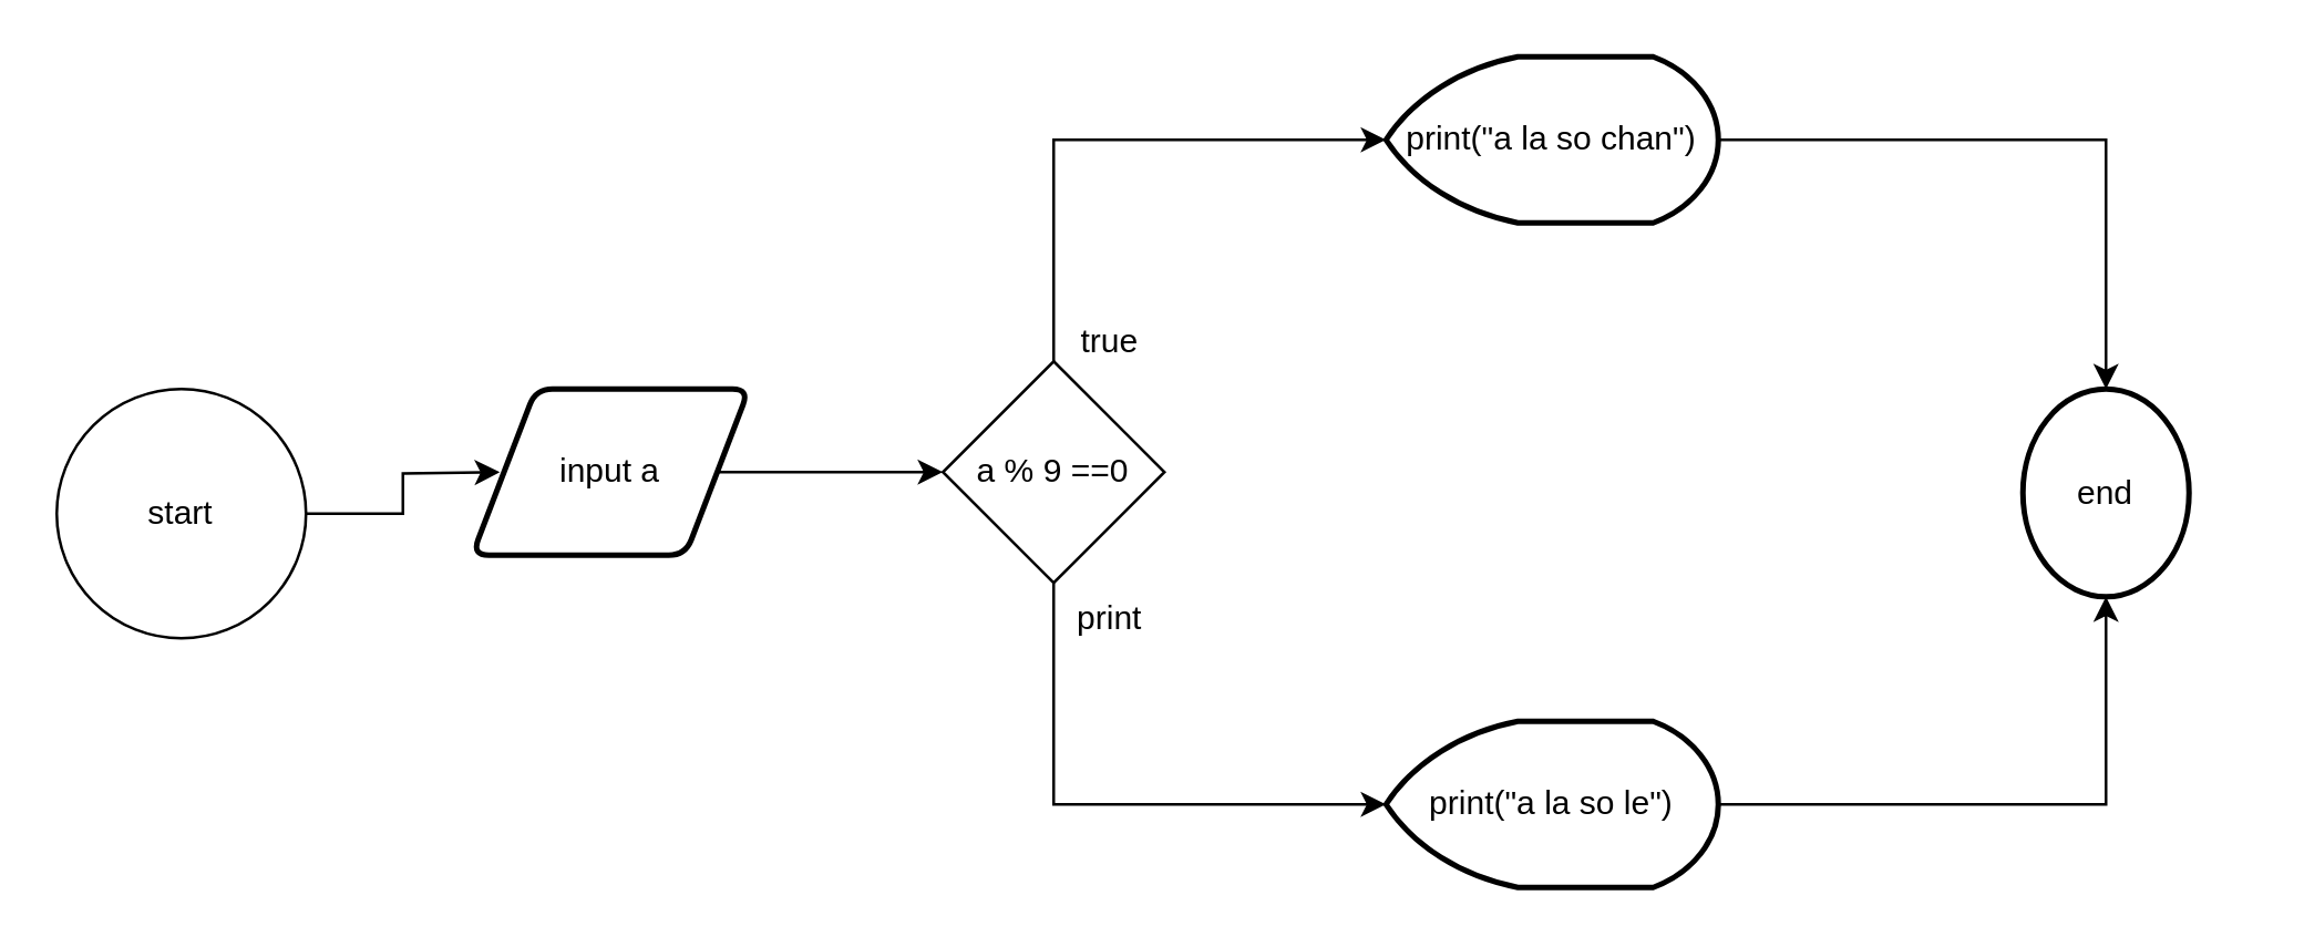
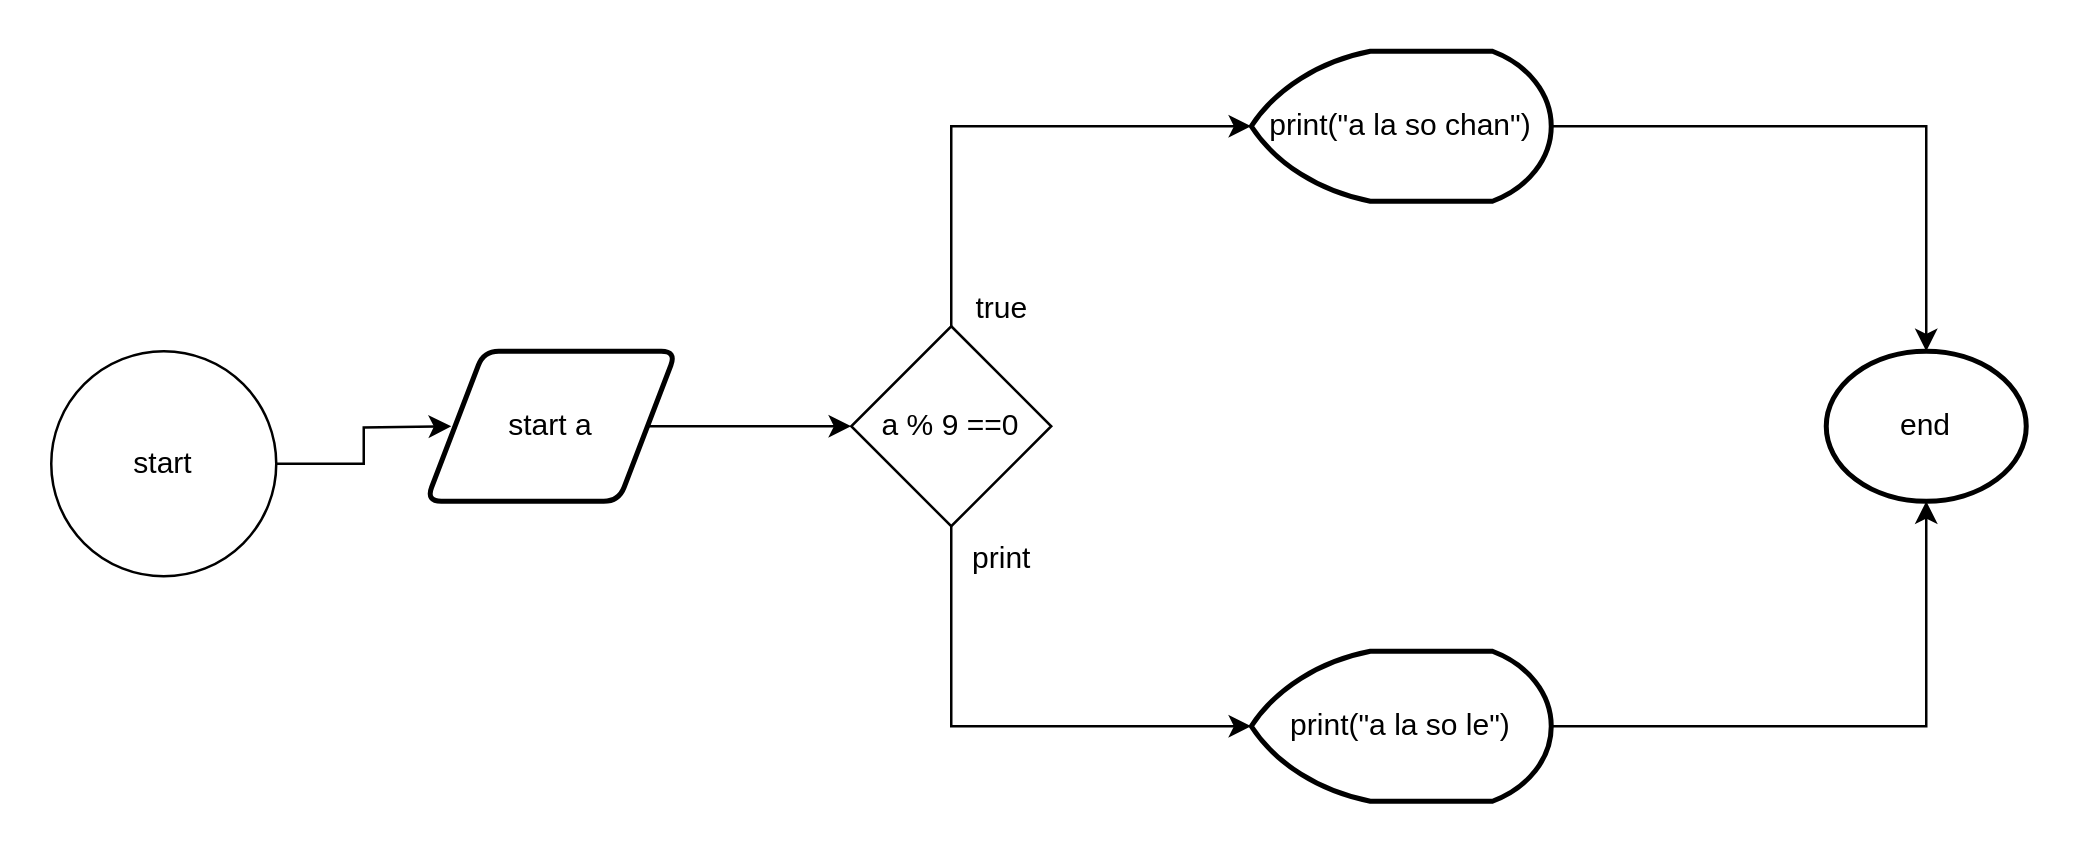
  <mxCell id="0" />
  <mxCell id="1" parent="0" />
  <mxCell id="2" style="edgeStyle=orthogonalEdgeStyle;rounded=0;orthogonalLoop=1;jettySize=auto;html=1;" edge="1" parent="1" source="3"><mxGeometry relative="1" as="geometry"><mxPoint x="180" y="170" as="targetPoint" /></mxGeometry></mxCell>
  <mxCell id="3" value="start" style="ellipse;whiteSpace=wrap;html=1;" vertex="1" parent="1"><mxGeometry x="20" y="140" width="90" height="90" as="geometry" /></mxCell>
  <mxCell id="4" style="edgeStyle=orthogonalEdgeStyle;rounded=0;orthogonalLoop=1;jettySize=auto;html=1;exitX=1;exitY=0.5;exitDx=0;exitDy=0;" edge="1" parent="1" source="5"><mxGeometry relative="1" as="geometry"><mxPoint x="340" y="170" as="targetPoint" /><mxPoint x="280" y="170" as="sourcePoint" /><Array as="points" /></mxGeometry></mxCell>
- <mxCell id="5" value="input a" style="shape=parallelogram;html=1;strokeWidth=2;perimeter=parallelogramPerimeter;whiteSpace=wrap;rounded=1;arcSize=12;size=0.23;" vertex="1" parent="1"><mxGeometry x="170" y="140" width="100" height="60" as="geometry" /></mxCell>
+ <mxCell id="5" value="start a" style="shape=parallelogram;html=1;strokeWidth=2;perimeter=parallelogramPerimeter;whiteSpace=wrap;rounded=1;arcSize=12;size=0.23;" vertex="1" parent="1"><mxGeometry x="170" y="140" width="100" height="60" as="geometry" /></mxCell>
  <mxCell id="6" style="edgeStyle=orthogonalEdgeStyle;rounded=0;orthogonalLoop=1;jettySize=auto;html=1;" edge="1" parent="1"><mxGeometry relative="1" as="geometry"><mxPoint x="500" y="50" as="targetPoint" /><mxPoint x="380" y="130" as="sourcePoint" /><Array as="points"><mxPoint x="380" y="50" /></Array></mxGeometry></mxCell>
  <mxCell id="7" style="edgeStyle=orthogonalEdgeStyle;rounded=0;orthogonalLoop=1;jettySize=auto;html=1;" edge="1" parent="1" source="8"><mxGeometry relative="1" as="geometry"><mxPoint x="500" y="290" as="targetPoint" /><Array as="points"><mxPoint x="380" y="290" /></Array></mxGeometry></mxCell>
  <mxCell id="8" value="a % 9 ==0" style="rhombus;whiteSpace=wrap;html=1;" vertex="1" parent="1"><mxGeometry x="340" y="130" width="80" height="80" as="geometry" /></mxCell>
  <mxCell id="9" value="true" style="text;html=1;align=center;verticalAlign=middle;resizable=0;points=[];autosize=1;strokeColor=none;fillColor=none;" vertex="1" parent="1"><mxGeometry x="380" y="108" width="40" height="30" as="geometry" /></mxCell>
  <mxCell id="10" value="print" style="text;html=1;align=center;verticalAlign=middle;resizable=0;points=[];autosize=1;strokeColor=none;fillColor=none;" vertex="1" parent="1"><mxGeometry x="375" y="208" width="50" height="30" as="geometry" /></mxCell>
  <mxCell id="11" value="print(&quot;a la so chan&quot;)" style="strokeWidth=2;html=1;shape=mxgraph.flowchart.display;whiteSpace=wrap;" vertex="1" parent="1"><mxGeometry x="500" y="20" width="120" height="60" as="geometry" /></mxCell>
  <mxCell id="12" value="print(&quot;a la so le&quot;)" style="strokeWidth=2;html=1;shape=mxgraph.flowchart.display;whiteSpace=wrap;" vertex="1" parent="1"><mxGeometry x="500" y="260" width="120" height="60" as="geometry" /></mxCell>
- <mxCell id="13" value="end" style="strokeWidth=2;html=1;shape=mxgraph.flowchart.start_1;whiteSpace=wrap;" vertex="1" parent="1"><mxGeometry x="730" y="140" width="60" height="75" as="geometry" /></mxCell>
+ <mxCell id="13" value="end" style="strokeWidth=2;html=1;shape=mxgraph.flowchart.start_1;whiteSpace=wrap;" vertex="1" parent="1"><mxGeometry x="730" y="140" width="80" height="60" as="geometry" /></mxCell>
  <mxCell id="14" style="edgeStyle=orthogonalEdgeStyle;rounded=0;orthogonalLoop=1;jettySize=auto;html=1;entryX=0.5;entryY=0;entryDx=0;entryDy=0;entryPerimeter=0;" edge="1" parent="1" source="11" target="13"><mxGeometry relative="1" as="geometry" /></mxCell>
  <mxCell id="15" style="edgeStyle=orthogonalEdgeStyle;rounded=0;orthogonalLoop=1;jettySize=auto;html=1;entryX=0.5;entryY=1;entryDx=0;entryDy=0;entryPerimeter=0;" edge="1" parent="1" source="12" target="13"><mxGeometry relative="1" as="geometry" /></mxCell>
